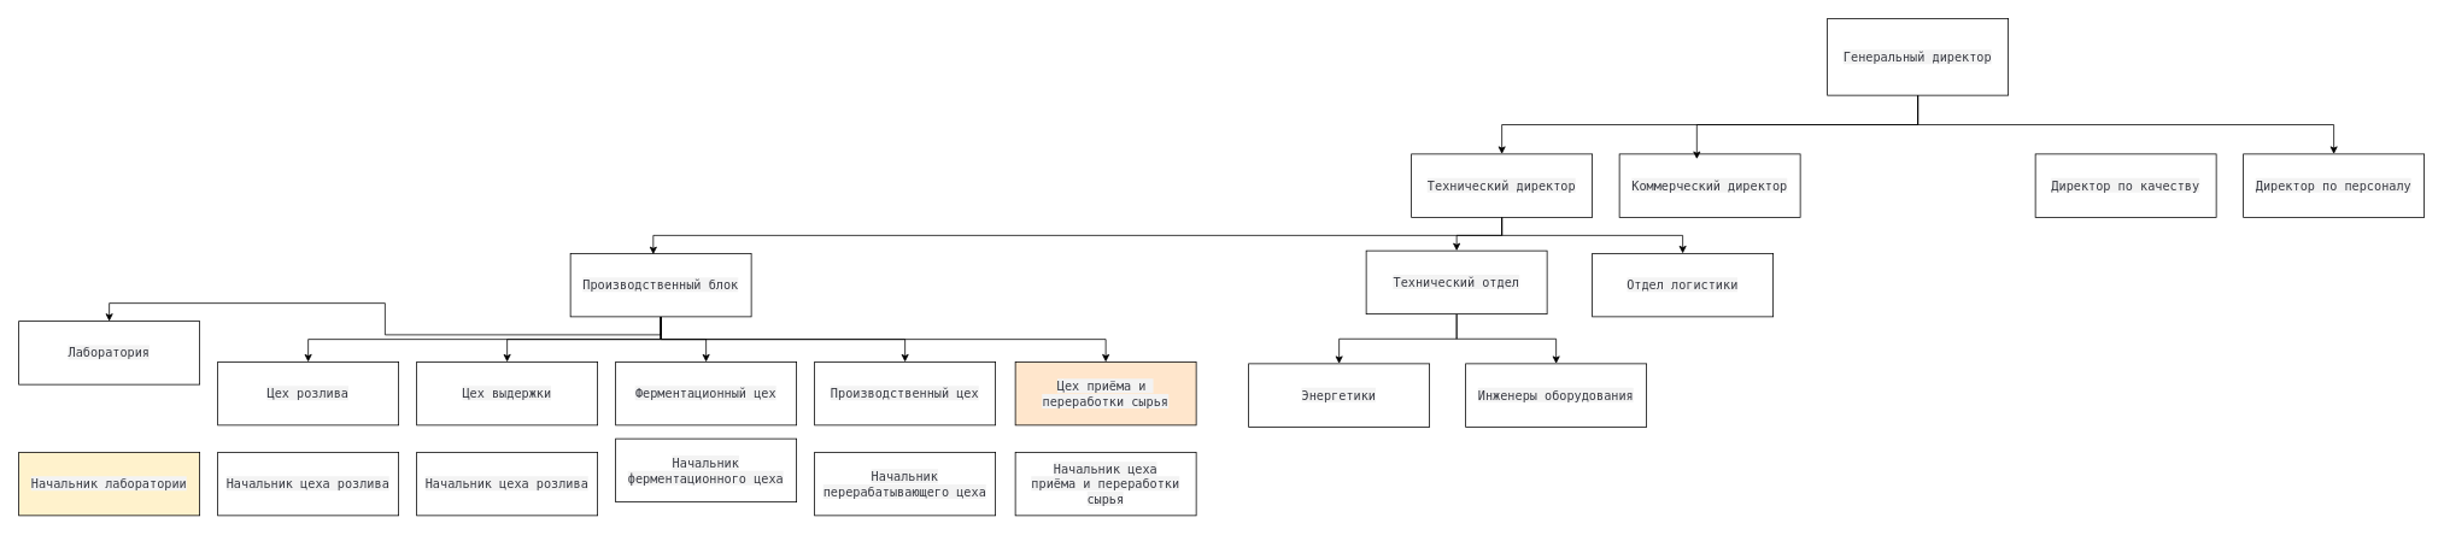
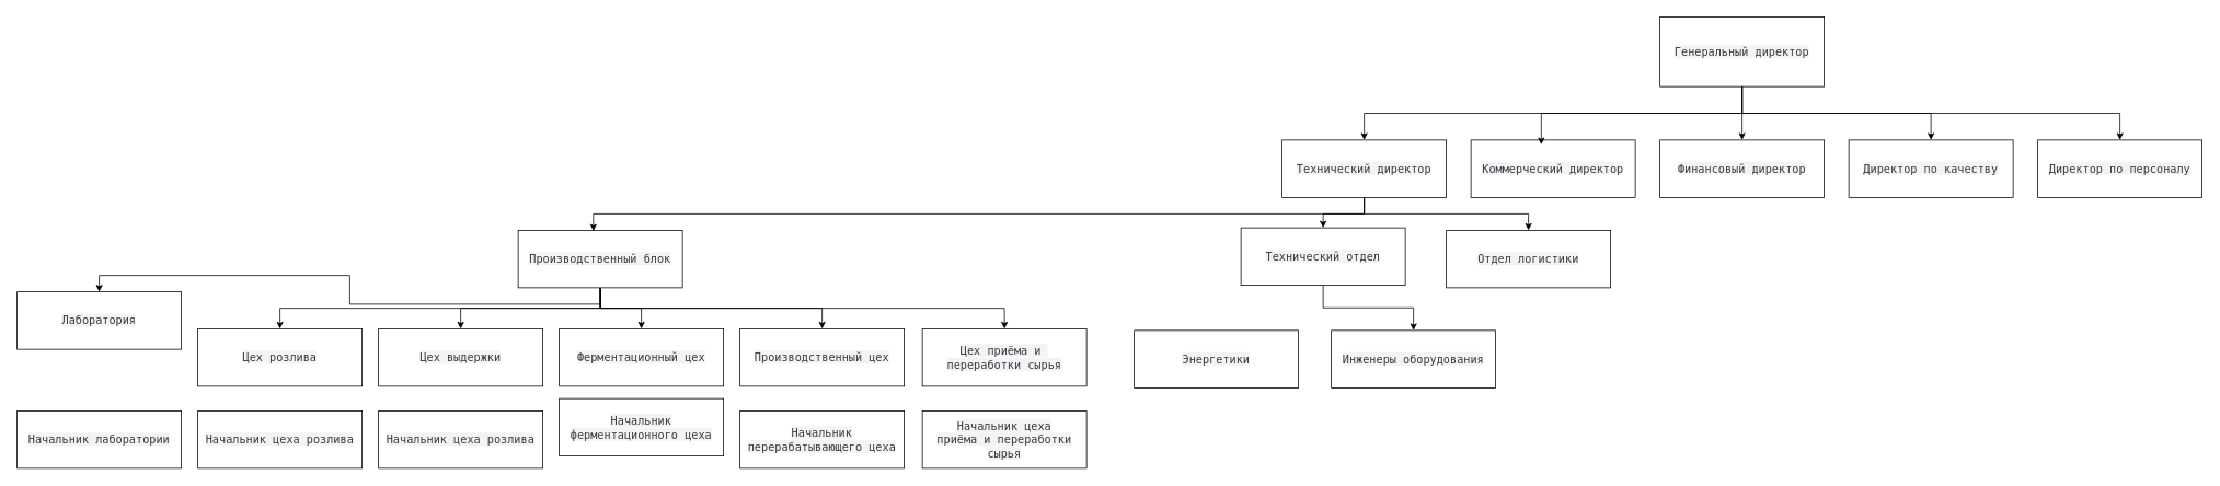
  <mxCell id="0" />
  <mxCell id="1" parent="0" />
  <mxCell id="2" style="edgeStyle=orthogonalEdgeStyle;rounded=0;orthogonalLoop=1;jettySize=auto;html=1;exitX=0.5;exitY=1;exitDx=0;exitDy=0;entryX=0.5;entryY=0;entryDx=0;entryDy=0;" parent="1" source="6" target="11" edge="1"><mxGeometry relative="1" as="geometry" /></mxCell>
+ <mxCell id="3" style="edgeStyle=orthogonalEdgeStyle;rounded=0;orthogonalLoop=1;jettySize=auto;html=1;exitX=0.5;exitY=1;exitDx=0;exitDy=0;entryX=0.5;entryY=0;entryDx=0;entryDy=0;" parent="1" source="6" target="7" edge="1"><mxGeometry relative="1" as="geometry" /></mxCell>
+ <mxCell id="4" style="edgeStyle=orthogonalEdgeStyle;rounded=0;orthogonalLoop=1;jettySize=auto;html=1;exitX=0.5;exitY=1;exitDx=0;exitDy=0;entryX=0.5;entryY=0;entryDx=0;entryDy=0;" parent="1" source="6" target="13" edge="1"><mxGeometry relative="1" as="geometry" /></mxCell>
  <mxCell id="5" style="edgeStyle=orthogonalEdgeStyle;rounded=0;orthogonalLoop=1;jettySize=auto;html=1;exitX=0.5;exitY=1;exitDx=0;exitDy=0;entryX=0.5;entryY=0;entryDx=0;entryDy=0;" parent="1" source="6" target="8" edge="1"><mxGeometry relative="1" as="geometry" /></mxCell>
  <mxCell id="6" value="&lt;span style=&quot;color: rgb(56, 58, 66); font-family: monospace; font-size: 13.6px; text-align: left; white-space: pre; background-color: rgb(243, 243, 243);&quot;&gt;Генеральный директор&lt;/span&gt;" style="rounded=0;whiteSpace=wrap;html=1;" parent="1" vertex="1"><mxGeometry x="2020" y="20" width="200" height="85" as="geometry" /></mxCell>
+ <mxCell id="7" value="&lt;span style=&quot;color: rgb(56, 58, 66); font-family: monospace; font-size: 13.6px; text-align: left; white-space: pre; background-color: rgb(243, 243, 243);&quot;&gt;Финансовый директор&lt;/span&gt;" style="rounded=0;whiteSpace=wrap;html=1;" parent="1" vertex="1"><mxGeometry x="2020" y="170" width="200" height="70" as="geometry" /></mxCell>
  <mxCell id="8" value="&lt;span style=&quot;color: rgb(56, 58, 66); font-family: monospace; font-size: 13.6px; text-align: left; white-space: pre; background-color: rgb(243, 243, 243);&quot;&gt;Директор по персоналу&lt;/span&gt;" style="rounded=0;whiteSpace=wrap;html=1;" parent="1" vertex="1"><mxGeometry x="2480" y="170" width="200" height="70" as="geometry" /></mxCell>
  <mxCell id="9" style="edgeStyle=orthogonalEdgeStyle;rounded=0;orthogonalLoop=1;jettySize=auto;html=1;exitX=0.5;exitY=1;exitDx=0;exitDy=0;entryX=0.5;entryY=0;entryDx=0;entryDy=0;" parent="1" source="11" target="24" edge="1"><mxGeometry relative="1" as="geometry" /></mxCell>
  <mxCell id="10" style="edgeStyle=orthogonalEdgeStyle;rounded=0;orthogonalLoop=1;jettySize=auto;html=1;exitX=0.5;exitY=1;exitDx=0;exitDy=0;entryX=0.5;entryY=0;entryDx=0;entryDy=0;" parent="1" source="11" target="25" edge="1"><mxGeometry relative="1" as="geometry" /></mxCell>
  <mxCell id="11" value="&lt;span style=&quot;color: rgb(56, 58, 66); font-family: monospace; font-size: 13.6px; text-align: left; white-space: pre; background-color: rgb(243, 243, 243);&quot;&gt;Технический директор&lt;/span&gt;" style="rounded=0;whiteSpace=wrap;html=1;" parent="1" vertex="1"><mxGeometry x="1560" y="170" width="200" height="70" as="geometry" /></mxCell>
  <mxCell id="12" value="&lt;span style=&quot;color: rgb(56, 58, 66); font-family: monospace; font-size: 13.6px; text-align: left; white-space: pre; background-color: rgb(243, 243, 243);&quot;&gt;Коммерческий директор&lt;/span&gt;" style="rounded=0;whiteSpace=wrap;html=1;" parent="1" vertex="1"><mxGeometry x="1790" y="170" width="200" height="70" as="geometry" /></mxCell>
  <mxCell id="13" value="&lt;span style=&quot;color: rgb(56, 58, 66); font-family: monospace; font-size: 13.6px; text-align: left; white-space: pre; background-color: rgb(243, 243, 243);&quot;&gt;Директор по качеству&lt;/span&gt;" style="rounded=0;whiteSpace=wrap;html=1;" parent="1" vertex="1"><mxGeometry x="2250" y="170" width="200" height="70" as="geometry" /></mxCell>
  <mxCell id="14" style="edgeStyle=orthogonalEdgeStyle;rounded=0;orthogonalLoop=1;jettySize=auto;html=1;exitX=0.5;exitY=1;exitDx=0;exitDy=0;entryX=0.428;entryY=0.079;entryDx=0;entryDy=0;entryPerimeter=0;" parent="1" source="6" target="12" edge="1"><mxGeometry relative="1" as="geometry" /></mxCell>
  <mxCell id="15" style="edgeStyle=orthogonalEdgeStyle;rounded=0;orthogonalLoop=1;jettySize=auto;html=1;exitX=0.5;exitY=1;exitDx=0;exitDy=0;entryX=0.5;entryY=0;entryDx=0;entryDy=0;" edge="1" parent="1" source="21" target="30"><mxGeometry relative="1" as="geometry" /></mxCell>
  <mxCell id="16" style="edgeStyle=orthogonalEdgeStyle;rounded=0;orthogonalLoop=1;jettySize=auto;html=1;exitX=0.5;exitY=1;exitDx=0;exitDy=0;entryX=0.5;entryY=0;entryDx=0;entryDy=0;" edge="1" parent="1" source="21" target="34"><mxGeometry relative="1" as="geometry" /></mxCell>
  <mxCell id="17" style="edgeStyle=orthogonalEdgeStyle;rounded=0;orthogonalLoop=1;jettySize=auto;html=1;exitX=0.5;exitY=1;exitDx=0;exitDy=0;entryX=0.5;entryY=0;entryDx=0;entryDy=0;" edge="1" parent="1" source="21" target="29"><mxGeometry relative="1" as="geometry" /></mxCell>
  <mxCell id="18" style="edgeStyle=orthogonalEdgeStyle;rounded=0;orthogonalLoop=1;jettySize=auto;html=1;exitX=0.5;exitY=1;exitDx=0;exitDy=0;entryX=0.5;entryY=0;entryDx=0;entryDy=0;" edge="1" parent="1" source="21" target="28"><mxGeometry relative="1" as="geometry" /></mxCell>
  <mxCell id="19" style="edgeStyle=orthogonalEdgeStyle;rounded=0;orthogonalLoop=1;jettySize=auto;html=1;exitX=0.5;exitY=1;exitDx=0;exitDy=0;entryX=0.5;entryY=0;entryDx=0;entryDy=0;" edge="1" parent="1" source="21" target="31"><mxGeometry relative="1" as="geometry" /></mxCell>
  <mxCell id="20" style="edgeStyle=orthogonalEdgeStyle;rounded=0;orthogonalLoop=1;jettySize=auto;html=1;exitX=0.5;exitY=1;exitDx=0;exitDy=0;entryX=0.5;entryY=0;entryDx=0;entryDy=0;" edge="1" parent="1" source="21" target="32"><mxGeometry relative="1" as="geometry" /></mxCell>
  <mxCell id="21" value="&lt;span style=&quot;color: rgb(56, 58, 66); font-family: monospace; font-size: 13.6px; text-align: left; white-space: pre; background-color: rgb(243, 243, 243);&quot;&gt;Производственный блок&lt;/span&gt;" style="rounded=0;whiteSpace=wrap;html=1;" parent="1" vertex="1"><mxGeometry x="630" y="280" width="200" height="70" as="geometry" /></mxCell>
- <mxCell id="22" style="edgeStyle=orthogonalEdgeStyle;rounded=0;orthogonalLoop=1;jettySize=auto;html=1;exitX=0.5;exitY=1;exitDx=0;exitDy=0;entryX=0.5;entryY=0;entryDx=0;entryDy=0;" edge="1" parent="1" source="24" target="33"><mxGeometry relative="1" as="geometry" /></mxCell>
  <mxCell id="23" style="edgeStyle=orthogonalEdgeStyle;rounded=0;orthogonalLoop=1;jettySize=auto;html=1;exitX=0.5;exitY=1;exitDx=0;exitDy=0;entryX=0.5;entryY=0;entryDx=0;entryDy=0;" edge="1" parent="1" source="24" target="27"><mxGeometry relative="1" as="geometry" /></mxCell>
  <mxCell id="24" value="&lt;span style=&quot;color: rgb(56, 58, 66); font-family: monospace; font-size: 13.6px; text-align: left; white-space: pre; background-color: rgb(243, 243, 243);&quot;&gt;Технический отдел&lt;/span&gt;" style="rounded=0;whiteSpace=wrap;html=1;" parent="1" vertex="1"><mxGeometry x="1510" y="277" width="200" height="70" as="geometry" /></mxCell>
  <mxCell id="25" value="&lt;span style=&quot;color: rgb(56, 58, 66); font-family: monospace; font-size: 13.6px; text-align: left; white-space: pre; background-color: rgb(243, 243, 243);&quot;&gt;Отдел логистики&lt;/span&gt;" style="rounded=0;whiteSpace=wrap;html=1;" parent="1" vertex="1"><mxGeometry x="1760" y="280" width="200" height="70" as="geometry" /></mxCell>
  <mxCell id="26" style="edgeStyle=orthogonalEdgeStyle;rounded=0;orthogonalLoop=1;jettySize=auto;html=1;exitX=0.5;exitY=1;exitDx=0;exitDy=0;entryX=0.458;entryY=0.014;entryDx=0;entryDy=0;entryPerimeter=0;" parent="1" source="11" target="21" edge="1"><mxGeometry relative="1" as="geometry" /></mxCell>
  <mxCell id="27" value="&lt;span style=&quot;color: rgb(56, 58, 66); font-family: monospace; font-size: 13.6px; text-align: left; white-space: pre; background-color: rgb(243, 243, 243);&quot;&gt;Инженеры оборудования&lt;/span&gt;" style="rounded=0;whiteSpace=wrap;html=1;" parent="1" vertex="1"><mxGeometry x="1620" y="402" width="200" height="70" as="geometry" /></mxCell>
  <mxCell id="28" value="&lt;span style=&quot;color: rgb(56, 58, 66); font-family: monospace; font-size: 13.6px; text-align: left; white-space: pre; background-color: rgb(243, 243, 243);&quot;&gt;Цех выдержки&lt;/span&gt;" style="rounded=0;whiteSpace=wrap;html=1;" parent="1" vertex="1"><mxGeometry x="460" y="400" width="200" height="70" as="geometry" /></mxCell>
  <mxCell id="29" value="&lt;span style=&quot;color: rgb(56, 58, 66); font-family: monospace; font-size: 13.6px; text-align: left; white-space: pre; background-color: rgb(243, 243, 243);&quot;&gt;Ферментационный цех&lt;/span&gt;" style="rounded=0;whiteSpace=wrap;html=1;" parent="1" vertex="1"><mxGeometry x="680" y="400" width="200" height="70" as="geometry" /></mxCell>
- <mxCell id="30" value="&lt;span style=&quot;color: rgb(56, 58, 66); font-family: monospace; font-size: 13.6px; text-align: left; white-space: pre; background-color: rgb(243, 243, 243);&quot;&gt;Цех приёма и &lt;br/&gt;переработки сырья&lt;/span&gt;" style="rounded=0;whiteSpace=wrap;html=1;fillColor=#ffe6cc;" parent="1" vertex="1"><mxGeometry x="1122" y="400" width="200" height="70" as="geometry" /></mxCell>
+ <mxCell id="30" value="&lt;span style=&quot;color: rgb(56, 58, 66); font-family: monospace; font-size: 13.6px; text-align: left; white-space: pre; background-color: rgb(243, 243, 243);&quot;&gt;Цех приёма и &lt;br/&gt;переработки сырья&lt;/span&gt;" style="rounded=0;whiteSpace=wrap;html=1;" parent="1" vertex="1"><mxGeometry x="1122" y="400" width="200" height="70" as="geometry" /></mxCell>
  <mxCell id="31" value="&lt;span style=&quot;color: rgb(56, 58, 66); font-family: monospace; font-size: 13.6px; text-align: left; white-space: pre; background-color: rgb(243, 243, 243);&quot;&gt;Цех розлива&lt;/span&gt;" style="rounded=0;whiteSpace=wrap;html=1;" parent="1" vertex="1"><mxGeometry x="240" y="400" width="200" height="70" as="geometry" /></mxCell>
  <mxCell id="32" value="&lt;span style=&quot;color: rgb(56, 58, 66); font-family: monospace; font-size: 13.6px; text-align: left; white-space: pre; background-color: rgb(243, 243, 243);&quot;&gt;Лаборатория&lt;/span&gt;" style="rounded=0;whiteSpace=wrap;html=1;" parent="1" vertex="1"><mxGeometry x="20" y="355" width="200" height="70" as="geometry" /></mxCell>
  <mxCell id="33" value="&lt;span style=&quot;color: rgb(56, 58, 66); font-family: monospace; font-size: 13.6px; text-align: left; white-space: pre; background-color: rgb(243, 243, 243);&quot;&gt;Энергетики&lt;/span&gt;" style="rounded=0;whiteSpace=wrap;html=1;" parent="1" vertex="1"><mxGeometry x="1380" y="402" width="200" height="70" as="geometry" /></mxCell>
  <mxCell id="34" value="&lt;span style=&quot;color: rgb(56, 58, 66); font-family: monospace; font-size: 13.6px; text-align: left; white-space: pre; background-color: rgb(243, 243, 243);&quot;&gt;Производственный цех&lt;/span&gt;" style="rounded=0;whiteSpace=wrap;html=1;" parent="1" vertex="1"><mxGeometry x="900" y="400" width="200" height="70" as="geometry" /></mxCell>
- <mxCell id="35" value="&lt;span style=&quot;color: rgb(56, 58, 66); font-family: monospace; font-size: 13.6px; text-align: left; white-space: pre; background-color: rgb(243, 243, 243);&quot;&gt;Начальник лаборатории&lt;/span&gt;" style="rounded=0;whiteSpace=wrap;html=1;fillColor=#fff2cc;" vertex="1" parent="1"><mxGeometry x="20" y="500" width="200" height="70" as="geometry" /></mxCell>
+ <mxCell id="35" value="&lt;span style=&quot;color: rgb(56, 58, 66); font-family: monospace; font-size: 13.6px; text-align: left; white-space: pre; background-color: rgb(243, 243, 243);&quot;&gt;Начальник лаборатории&lt;/span&gt;" style="rounded=0;whiteSpace=wrap;html=1;" vertex="1" parent="1"><mxGeometry x="20" y="500" width="200" height="70" as="geometry" /></mxCell>
  <mxCell id="36" value="&lt;span style=&quot;color: rgb(56, 58, 66); font-family: monospace; font-size: 13.6px; text-align: left; white-space: pre; background-color: rgb(243, 243, 243);&quot;&gt;Начальник цеха розлива&lt;/span&gt;" style="rounded=0;whiteSpace=wrap;html=1;" vertex="1" parent="1"><mxGeometry x="240" y="500" width="200" height="70" as="geometry" /></mxCell>
  <mxCell id="37" value="&lt;span style=&quot;color: rgb(56, 58, 66); font-family: monospace; font-size: 13.6px; text-align: left; white-space: pre; background-color: rgb(243, 243, 243);&quot;&gt;Начальник цеха розлива&lt;/span&gt;" style="rounded=0;whiteSpace=wrap;html=1;" vertex="1" parent="1"><mxGeometry x="460" y="500" width="200" height="70" as="geometry" /></mxCell>
  <mxCell id="38" value="&lt;span style=&quot;color: rgb(56, 58, 66); font-family: monospace; font-size: 13.6px; text-align: left; white-space: pre; background-color: rgb(243, 243, 243);&quot;&gt;Начальник&lt;/span&gt;&lt;div&gt;&lt;span style=&quot;color: rgb(56, 58, 66); font-family: monospace; font-size: 13.6px; text-align: left; white-space: pre; background-color: rgb(243, 243, 243);&quot;&gt;ферментационного&lt;/span&gt;&lt;span style=&quot;background-color: light-dark(rgb(243, 243, 243), rgb(28, 28, 28)); color: light-dark(rgb(56, 58, 66), rgb(185, 187, 194)); font-family: monospace; font-size: 13.6px; text-align: left; white-space: pre;&quot;&gt; цеха&lt;/span&gt;&lt;/div&gt;" style="rounded=0;whiteSpace=wrap;html=1;" vertex="1" parent="1"><mxGeometry x="680" y="485" width="200" height="70" as="geometry" /></mxCell>
  <mxCell id="39" value="&lt;span style=&quot;color: rgb(56, 58, 66); font-family: monospace; font-size: 13.6px; text-align: left; white-space: pre; background-color: rgb(243, 243, 243);&quot;&gt;Начальник&lt;/span&gt;&lt;div&gt;&lt;span style=&quot;color: rgb(56, 58, 66); font-family: monospace; font-size: 13.6px; text-align: left; white-space: pre; background-color: rgb(243, 243, 243);&quot;&gt;перерабатывающего цеха&lt;/span&gt;&lt;/div&gt;" style="rounded=0;whiteSpace=wrap;html=1;" vertex="1" parent="1"><mxGeometry x="900" y="500" width="200" height="70" as="geometry" /></mxCell>
  <mxCell id="40" value="&lt;span style=&quot;color: rgb(56, 58, 66); font-family: monospace; font-size: 13.6px; text-align: left; white-space: pre; background-color: rgb(243, 243, 243);&quot;&gt;Начальник цеха&lt;/span&gt;&lt;div&gt;&lt;span style=&quot;color: rgb(56, 58, 66); font-family: monospace; font-size: 13.6px; text-align: left; white-space: pre; background-color: rgb(243, 243, 243);&quot;&gt;приёма и переработки&lt;/span&gt;&lt;/div&gt;&lt;div&gt;&lt;span style=&quot;color: rgb(56, 58, 66); font-family: monospace; font-size: 13.6px; text-align: left; white-space: pre; background-color: rgb(243, 243, 243);&quot;&gt;сырья&lt;/span&gt;&lt;/div&gt;" style="rounded=0;whiteSpace=wrap;html=1;" vertex="1" parent="1"><mxGeometry x="1122" y="500" width="200" height="70" as="geometry" /></mxCell>
